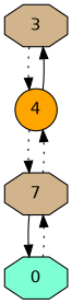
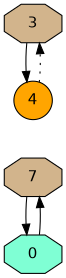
  digraph {
    fontname="DejaVu Sans"
    node [fillcolor=tan fontname="DejaVu Sans" shape=octagon style=filled]
    edge [fontname="DejaVu Sans" style=dotted]
    n1 [label=3]
    n2 [fillcolor=orange label=4 shape=circle]
    n3 [label=7]
    n4 [fillcolor=aquamarine label=0]
-   n1 -> n2
-   n2 -> n1 [style=solid]
-   n2 -> n3
-   n3 -> n2
+   n1 -> n2 [style=solid]
+   n2 -> n1
    n3 -> n4 [style=solid]
-   n4 -> n3
+   n4 -> n3 [style=solid]
  }
